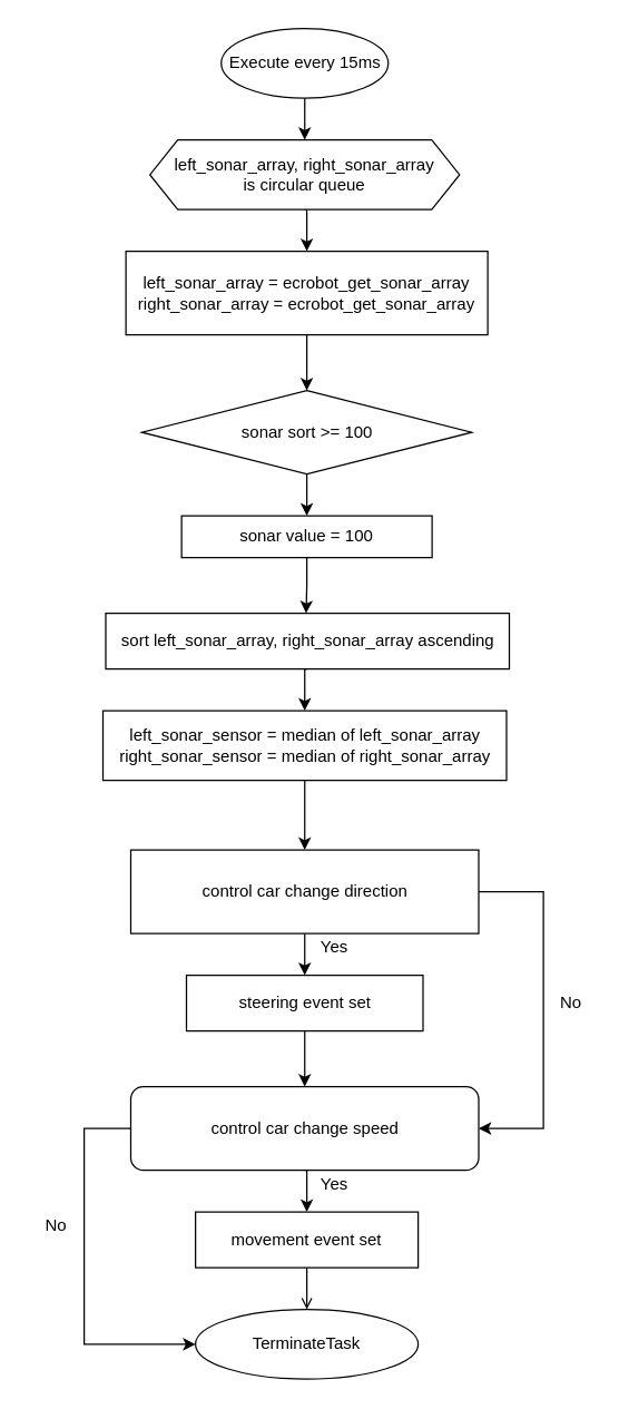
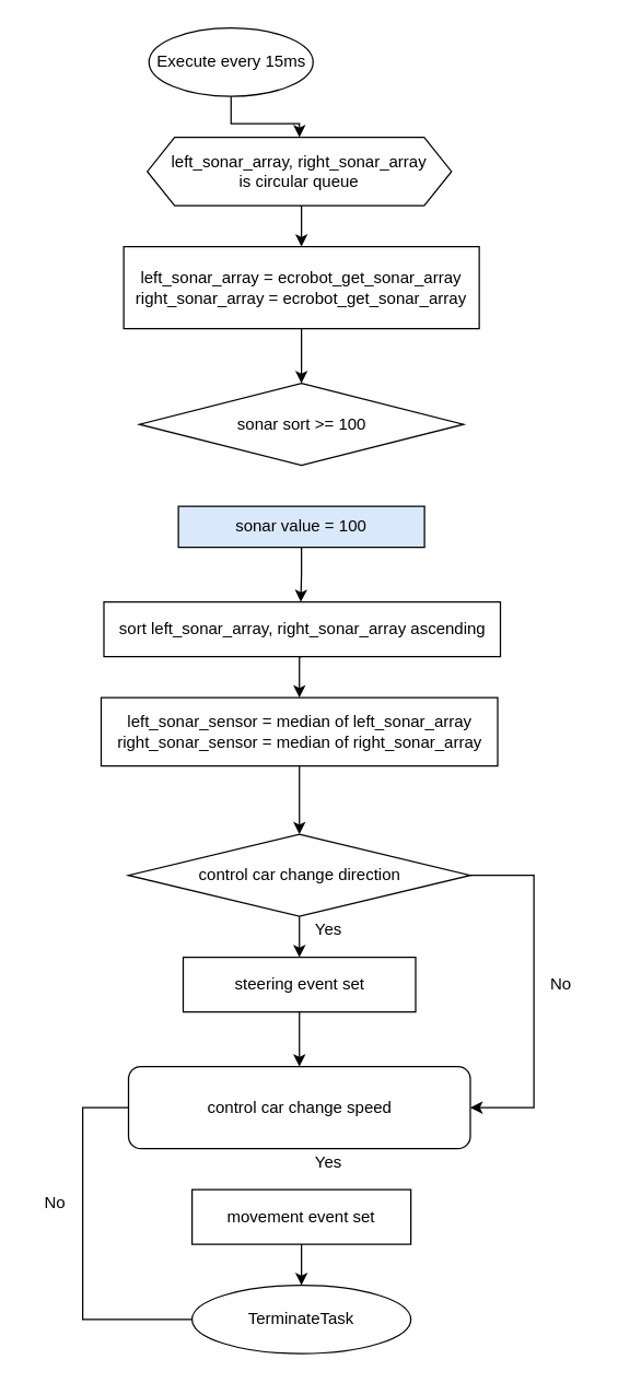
  <mxCell id="0" />
  <mxCell id="1" parent="0" />
  <mxCell id="2" style="edgeStyle=orthogonalEdgeStyle;rounded=0;orthogonalLoop=1;jettySize=auto;html=1;exitX=0.5;exitY=1;exitDx=0;exitDy=0;entryX=0.5;entryY=0;entryDx=0;entryDy=0;" edge="1" parent="1" source="3" target="5"><mxGeometry relative="1" as="geometry" /></mxCell>
- <mxCell id="3" value="Execute every 15ms" style="ellipse;whiteSpace=wrap;html=1;" vertex="1" parent="1"><mxGeometry x="158.5" y="20" width="120" height="50" as="geometry" /></mxCell>
+ <mxCell id="3" value="Execute every 15ms" style="ellipse;whiteSpace=wrap;html=1;" vertex="1" parent="1"><mxGeometry x="108.5" y="20" width="120" height="50" as="geometry" /></mxCell>
  <mxCell id="4" style="edgeStyle=orthogonalEdgeStyle;rounded=0;orthogonalLoop=1;jettySize=auto;html=1;exitX=0.5;exitY=1;exitDx=0;exitDy=0;entryX=0.5;entryY=0;entryDx=0;entryDy=0;" edge="1" parent="1" source="5" target="7"><mxGeometry relative="1" as="geometry" /></mxCell>
  <mxCell id="5" value="left_sonar_array, right_sonar_array&lt;br&gt;is circular queue" style="shape=hexagon;perimeter=hexagonPerimeter2;whiteSpace=wrap;html=1;fixedSize=1;" vertex="1" parent="1"><mxGeometry x="107.25" y="100" width="222.5" height="50" as="geometry" /></mxCell>
  <mxCell id="6" style="edgeStyle=orthogonalEdgeStyle;rounded=0;orthogonalLoop=1;jettySize=auto;html=1;exitX=0.5;exitY=1;exitDx=0;exitDy=0;" edge="1" parent="1" source="7" target="9"><mxGeometry relative="1" as="geometry" /></mxCell>
  <mxCell id="7" value="left_sonar_array = ecrobot_get_sonar_array&lt;br&gt;right_sonar_array = ecrobot_get_sonar_array" style="rounded=0;whiteSpace=wrap;html=1;" vertex="1" parent="1"><mxGeometry x="90" y="180" width="260" height="60" as="geometry" /></mxCell>
- <mxCell id="8" style="edgeStyle=orthogonalEdgeStyle;rounded=0;orthogonalLoop=1;jettySize=auto;html=1;exitX=0.5;exitY=1;exitDx=0;exitDy=0;entryX=0.5;entryY=0;entryDx=0;entryDy=0;" edge="1" parent="1" source="9" target="11"><mxGeometry relative="1" as="geometry" /></mxCell>
  <mxCell id="9" value="sonar sort &amp;gt;= 100" style="rhombus;whiteSpace=wrap;html=1;" vertex="1" parent="1"><mxGeometry x="101.5" y="280" width="237" height="60" as="geometry" /></mxCell>
  <mxCell id="10" style="edgeStyle=orthogonalEdgeStyle;rounded=0;orthogonalLoop=1;jettySize=auto;html=1;exitX=0.5;exitY=1;exitDx=0;exitDy=0;entryX=0.5;entryY=0;entryDx=0;entryDy=0;" edge="1" parent="1"><mxGeometry relative="1" as="geometry"><mxPoint x="219" y="400" as="sourcePoint" /><mxPoint x="219.5" y="440" as="targetPoint" /><Array as="points"><mxPoint x="220" y="420" /><mxPoint x="220" y="420" /></Array></mxGeometry></mxCell>
- <mxCell id="11" value="sonar value = 100" style="rounded=0;whiteSpace=wrap;html=1;" vertex="1" parent="1"><mxGeometry x="130" y="370" width="180" height="30" as="geometry" /></mxCell>
+ <mxCell id="11" value="sonar value = 100" style="rounded=0;whiteSpace=wrap;html=1;fillColor=#dae8fc;" vertex="1" parent="1"><mxGeometry x="130" y="370" width="180" height="30" as="geometry" /></mxCell>
  <mxCell id="12" style="edgeStyle=orthogonalEdgeStyle;rounded=0;orthogonalLoop=1;jettySize=auto;html=1;exitX=0.5;exitY=1;exitDx=0;exitDy=0;entryX=0.5;entryY=0;entryDx=0;entryDy=0;" edge="1" parent="1" source="13" target="15"><mxGeometry relative="1" as="geometry" /></mxCell>
  <mxCell id="13" value="sort left_sonar_array, right_sonar_array ascending" style="rounded=0;whiteSpace=wrap;html=1;" vertex="1" parent="1"><mxGeometry x="75.5" y="440" width="290" height="40" as="geometry" /></mxCell>
  <mxCell id="14" style="edgeStyle=orthogonalEdgeStyle;rounded=0;orthogonalLoop=1;jettySize=auto;html=1;exitX=0.5;exitY=1;exitDx=0;exitDy=0;entryX=0.5;entryY=0;entryDx=0;entryDy=0;" edge="1" parent="1" source="15" target="18"><mxGeometry relative="1" as="geometry" /></mxCell>
  <mxCell id="15" value="left_sonar_sensor = median of left_sonar_array&lt;br&gt;right_sonar_sensor = median of right_sonar_array" style="rounded=0;whiteSpace=wrap;html=1;" vertex="1" parent="1"><mxGeometry x="73.5" y="510" width="290" height="50" as="geometry" /></mxCell>
  <mxCell id="16" style="edgeStyle=orthogonalEdgeStyle;rounded=0;orthogonalLoop=1;jettySize=auto;html=1;exitX=0.5;exitY=1;exitDx=0;exitDy=0;entryX=0.5;entryY=0;entryDx=0;entryDy=0;" edge="1" parent="1" source="18" target="20"><mxGeometry relative="1" as="geometry" /></mxCell>
  <mxCell id="17" style="edgeStyle=orthogonalEdgeStyle;rounded=0;orthogonalLoop=1;jettySize=auto;html=1;exitX=1;exitY=0.5;exitDx=0;exitDy=0;entryX=1;entryY=0.5;entryDx=0;entryDy=0;" edge="1" parent="1" source="18" target="25"><mxGeometry relative="1" as="geometry"><Array as="points"><mxPoint x="390" y="640" /><mxPoint x="390" y="810" /></Array></mxGeometry></mxCell>
- <mxCell id="18" value="control car change direction" style="whiteSpace=wrap;html=1;rounded=0;" vertex="1" parent="1"><mxGeometry x="93.5" y="610" width="250" height="60" as="geometry" /></mxCell>
+ <mxCell id="18" value="control car change direction" style="rhombus;whiteSpace=wrap;html=1;" vertex="1" parent="1"><mxGeometry x="93.5" y="610" width="250" height="60" as="geometry" /></mxCell>
  <mxCell id="19" style="edgeStyle=orthogonalEdgeStyle;rounded=0;orthogonalLoop=1;jettySize=auto;html=1;exitX=0.5;exitY=1;exitDx=0;exitDy=0;entryX=0.5;entryY=0;entryDx=0;entryDy=0;" edge="1" parent="1" source="20" target="25"><mxGeometry relative="1" as="geometry" /></mxCell>
  <mxCell id="20" value="steering event set" style="rounded=0;whiteSpace=wrap;html=1;" vertex="1" parent="1"><mxGeometry x="133.5" y="700" width="170" height="40" as="geometry" /></mxCell>
- <mxCell id="21" style="edgeStyle=orthogonalEdgeStyle;rounded=0;orthogonalLoop=1;jettySize=auto;html=1;exitX=0.5;exitY=1;exitDx=0;exitDy=0;endArrow=open;" edge="1" parent="1" source="22" target="26"><mxGeometry relative="1" as="geometry" /></mxCell>
+ <mxCell id="21" style="edgeStyle=orthogonalEdgeStyle;rounded=0;orthogonalLoop=1;jettySize=auto;html=1;exitX=0.5;exitY=1;exitDx=0;exitDy=0;" edge="1" parent="1" source="22" target="26"><mxGeometry relative="1" as="geometry" /></mxCell>
  <mxCell id="22" value="movement event set" style="rounded=0;whiteSpace=wrap;html=1;" vertex="1" parent="1"><mxGeometry x="140" y="870" width="160" height="40" as="geometry" /></mxCell>
- <mxCell id="23" style="edgeStyle=orthogonalEdgeStyle;rounded=0;orthogonalLoop=1;jettySize=auto;html=1;exitX=0.5;exitY=1;exitDx=0;exitDy=0;entryX=0.5;entryY=0;entryDx=0;entryDy=0;" edge="1" parent="1" source="25" target="22"><mxGeometry relative="1" as="geometry" /></mxCell>
- <mxCell id="24" style="edgeStyle=orthogonalEdgeStyle;rounded=0;orthogonalLoop=1;jettySize=auto;html=1;exitX=0;exitY=0.5;exitDx=0;exitDy=0;entryX=0;entryY=0.5;entryDx=0;entryDy=0;" edge="1" parent="1" source="25" target="26"><mxGeometry relative="1" as="geometry"><Array as="points"><mxPoint x="60" y="810" /><mxPoint x="60" y="965" /></Array></mxGeometry></mxCell>
+ <mxCell id="24" style="edgeStyle=orthogonalEdgeStyle;rounded=0;orthogonalLoop=1;jettySize=auto;html=1;exitX=0;exitY=0.5;exitDx=0;exitDy=0;entryX=0;entryY=0.5;entryDx=0;entryDy=0;endArrow=none;" edge="1" parent="1" source="25" target="26"><mxGeometry relative="1" as="geometry"><Array as="points"><mxPoint x="60" y="810" /><mxPoint x="60" y="965" /></Array></mxGeometry></mxCell>
  <mxCell id="25" value="control car change speed" style="whiteSpace=wrap;html=1;rounded=1;" vertex="1" parent="1"><mxGeometry x="93.5" y="780" width="250" height="60" as="geometry" /></mxCell>
  <mxCell id="26" value="TerminateTask" style="ellipse;whiteSpace=wrap;html=1;" vertex="1" parent="1"><mxGeometry x="140" y="940" width="160" height="50" as="geometry" /></mxCell>
  <mxCell id="27" value="No" style="text;html=1;strokeColor=none;fillColor=none;align=center;verticalAlign=middle;whiteSpace=wrap;rounded=0;" vertex="1" parent="1"><mxGeometry x="390" y="710" width="40" height="20" as="geometry" /></mxCell>
  <mxCell id="28" value="Yes" style="text;html=1;strokeColor=none;fillColor=none;align=center;verticalAlign=middle;whiteSpace=wrap;rounded=0;" vertex="1" parent="1"><mxGeometry x="220" y="670" width="40" height="20" as="geometry" /></mxCell>
  <mxCell id="29" value="No" style="text;html=1;strokeColor=none;fillColor=none;align=center;verticalAlign=middle;whiteSpace=wrap;rounded=0;" vertex="1" parent="1"><mxGeometry x="20" y="870" width="40" height="20" as="geometry" /></mxCell>
  <mxCell id="30" value="Yes" style="text;html=1;strokeColor=none;fillColor=none;align=center;verticalAlign=middle;whiteSpace=wrap;rounded=0;" vertex="1" parent="1"><mxGeometry x="220" y="840" width="40" height="20" as="geometry" /></mxCell>
